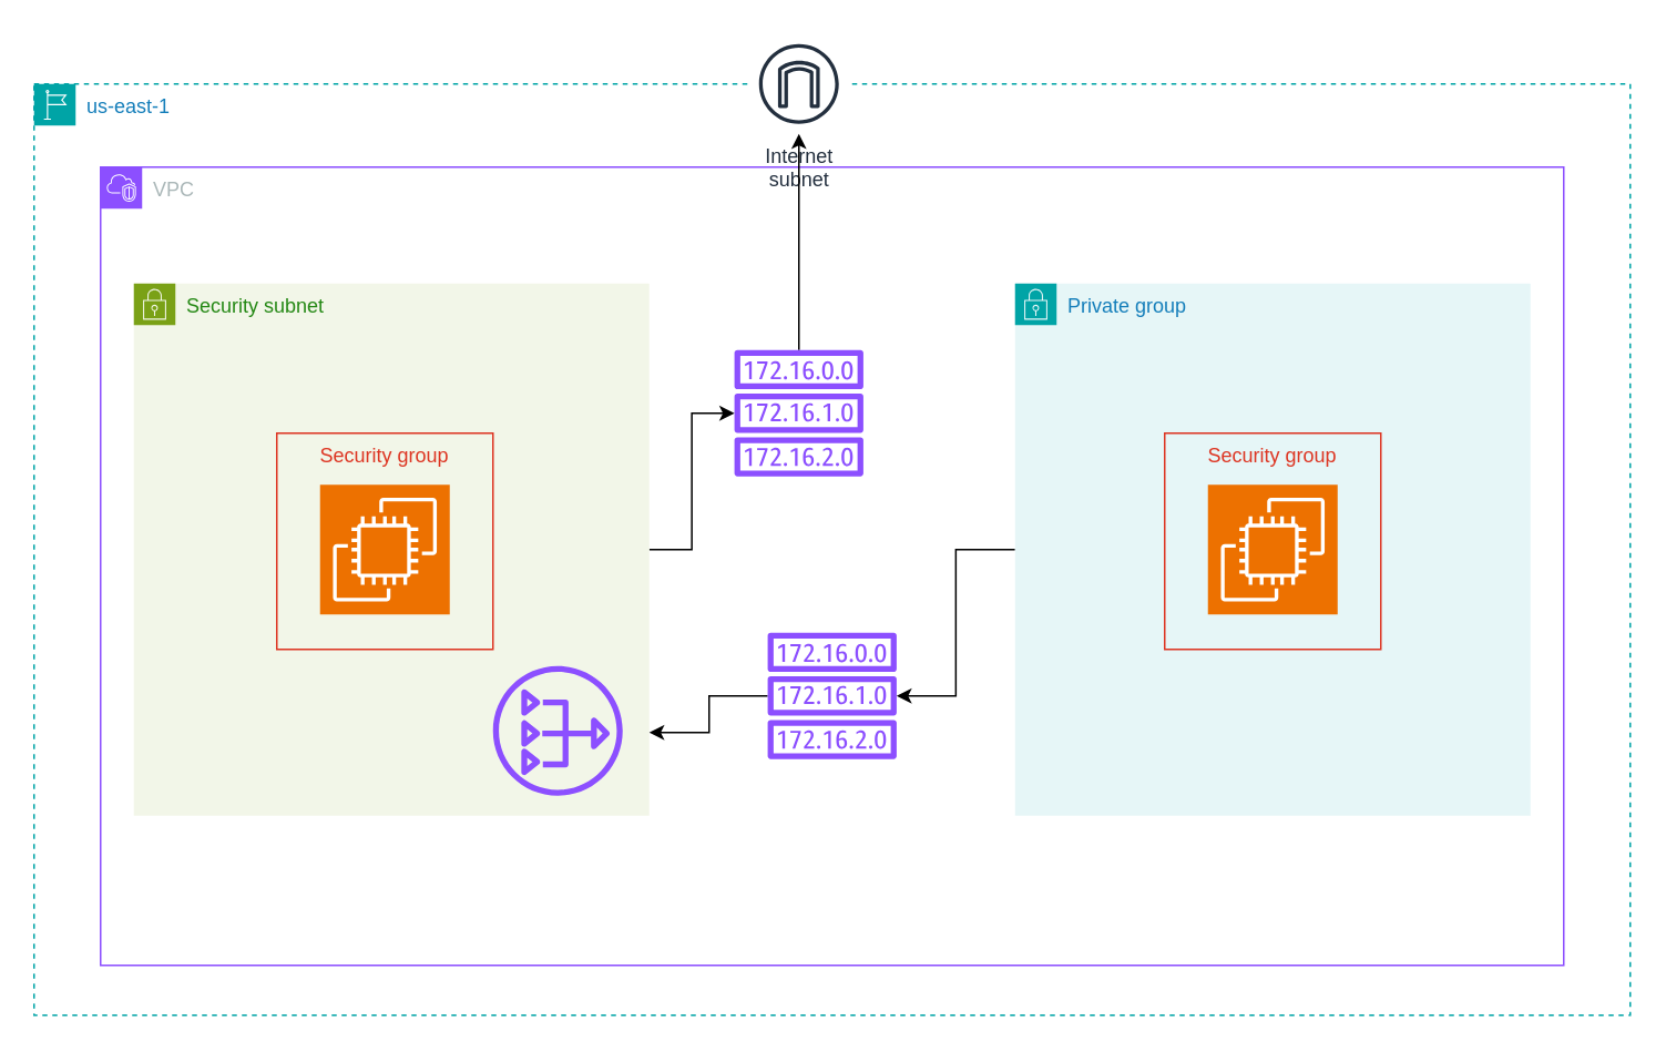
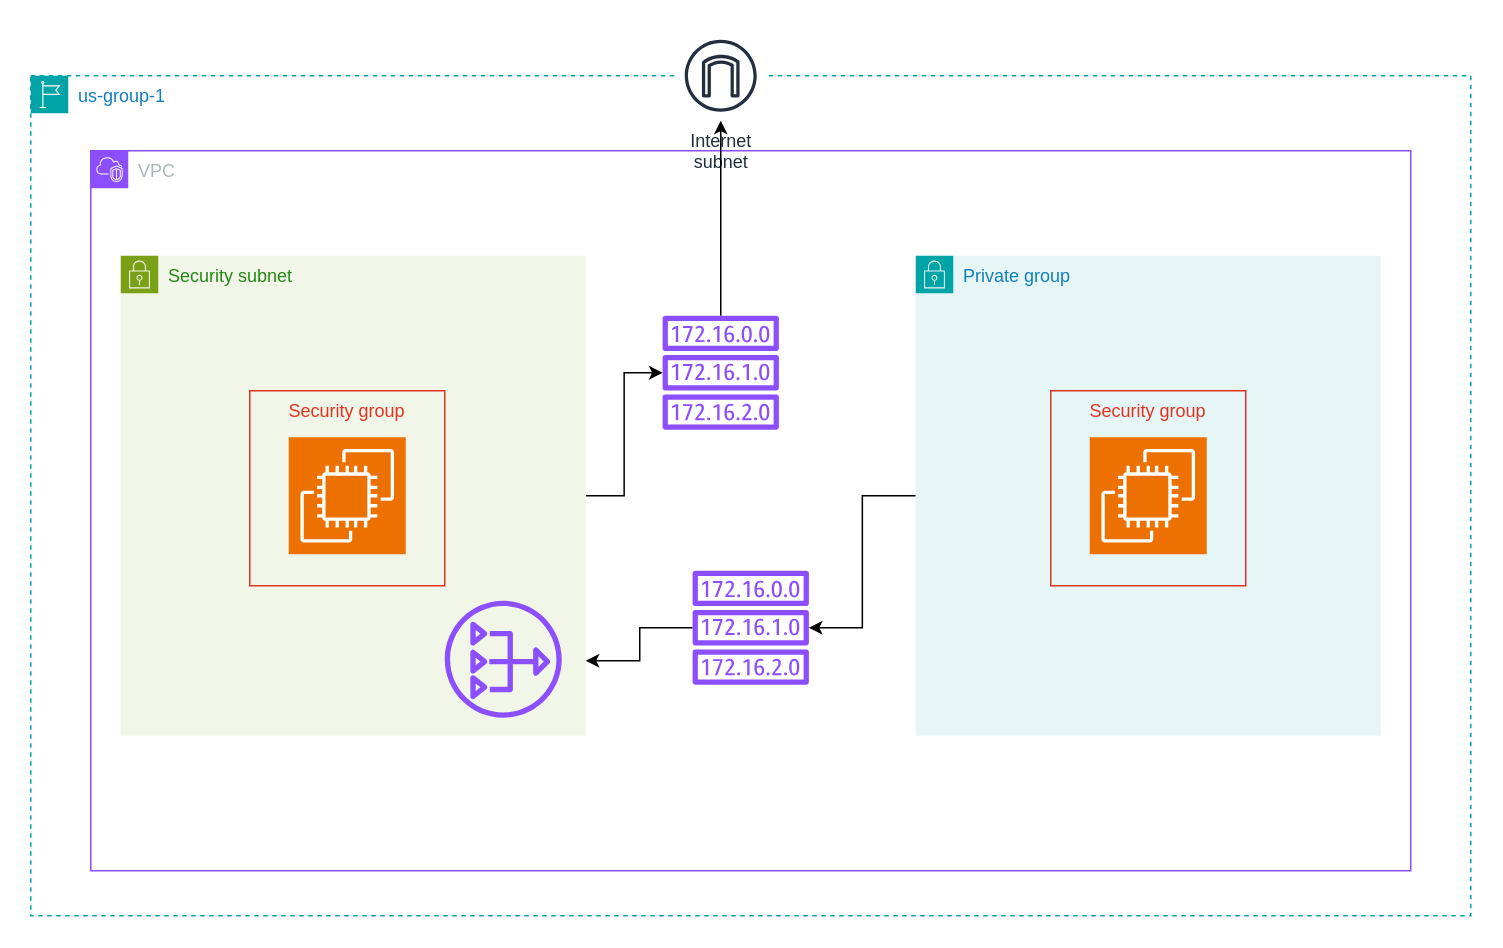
  <mxCell id="0" />
  <mxCell id="1" parent="0" />
- <mxCell id="2" value="us-east-1" style="points=[[0,0],[0.25,0],[0.5,0],[0.75,0],[1,0],[1,0.25],[1,0.5],[1,0.75],[1,1],[0.75,1],[0.5,1],[0.25,1],[0,1],[0,0.75],[0,0.5],[0,0.25]];outlineConnect=0;gradientColor=none;html=1;whiteSpace=wrap;fontSize=12;fontStyle=0;container=0;pointerEvents=0;collapsible=0;recursiveResize=0;shape=mxgraph.aws4.group;grIcon=mxgraph.aws4.group_region;strokeColor=#00A4A6;fillColor=none;verticalAlign=top;align=left;spacingLeft=30;fontColor=#147EBA;dashed=1;" vertex="1" parent="1"><mxGeometry x="20" y="50" width="960" height="560" as="geometry" /></mxCell>
+ <mxCell id="2" value="us-group-1" style="points=[[0,0],[0.25,0],[0.5,0],[0.75,0],[1,0],[1,0.25],[1,0.5],[1,0.75],[1,1],[0.75,1],[0.5,1],[0.25,1],[0,1],[0,0.75],[0,0.5],[0,0.25]];outlineConnect=0;gradientColor=none;html=1;whiteSpace=wrap;fontSize=12;fontStyle=0;container=0;pointerEvents=0;collapsible=0;recursiveResize=0;shape=mxgraph.aws4.group;grIcon=mxgraph.aws4.group_region;strokeColor=#00A4A6;fillColor=none;verticalAlign=top;align=left;spacingLeft=30;fontColor=#147EBA;dashed=1;" vertex="1" parent="1"><mxGeometry x="20" y="50" width="960" height="560" as="geometry" /></mxCell>
  <mxCell id="3" value="Internet&#10;subnet" style="sketch=0;outlineConnect=0;fontColor=#232F3E;gradientColor=none;strokeColor=#232F3E;fillColor=#ffffff;dashed=0;verticalLabelPosition=bottom;verticalAlign=top;align=center;html=1;fontSize=12;fontStyle=0;aspect=fixed;shape=mxgraph.aws4.resourceIcon;resIcon=mxgraph.aws4.internet_gateway;" vertex="1" parent="1"><mxGeometry x="450" y="20" width="60" height="60" as="geometry" /></mxCell>
  <mxCell id="4" value="VPC" style="points=[[0,0],[0.25,0],[0.5,0],[0.75,0],[1,0],[1,0.25],[1,0.5],[1,0.75],[1,1],[0.75,1],[0.5,1],[0.25,1],[0,1],[0,0.75],[0,0.5],[0,0.25]];outlineConnect=0;gradientColor=none;html=1;whiteSpace=wrap;fontSize=12;fontStyle=0;container=0;pointerEvents=0;collapsible=0;recursiveResize=0;shape=mxgraph.aws4.group;grIcon=mxgraph.aws4.group_vpc2;strokeColor=#8C4FFF;fillColor=none;verticalAlign=top;align=left;spacingLeft=30;fontColor=#AAB7B8;dashed=0;" vertex="1" parent="1"><mxGeometry x="60" y="100" width="880" height="480" as="geometry" /></mxCell>
  <mxCell id="5" style="edgeStyle=orthogonalEdgeStyle;rounded=0;orthogonalLoop=1;jettySize=auto;html=1;" edge="1" parent="1" source="6" target="3"><mxGeometry relative="1" as="geometry" /></mxCell>
  <mxCell id="6" value="" style="sketch=0;outlineConnect=0;fontColor=#232F3E;gradientColor=none;fillColor=#8C4FFF;strokeColor=none;dashed=0;verticalLabelPosition=bottom;verticalAlign=top;align=center;html=1;fontSize=12;fontStyle=0;aspect=fixed;pointerEvents=1;shape=mxgraph.aws4.route_table;" vertex="1" parent="1"><mxGeometry x="441" y="210" width="78" height="76" as="geometry" /></mxCell>
  <mxCell id="7" style="edgeStyle=orthogonalEdgeStyle;rounded=0;orthogonalLoop=1;jettySize=auto;html=1;" edge="1" parent="1" source="8" target="17"><mxGeometry relative="1" as="geometry" /></mxCell>
  <mxCell id="8" value="Private group" style="points=[[0,0],[0.25,0],[0.5,0],[0.75,0],[1,0],[1,0.25],[1,0.5],[1,0.75],[1,1],[0.75,1],[0.5,1],[0.25,1],[0,1],[0,0.75],[0,0.5],[0,0.25]];outlineConnect=0;gradientColor=none;html=1;whiteSpace=wrap;fontSize=12;fontStyle=0;container=1;pointerEvents=0;collapsible=0;recursiveResize=0;shape=mxgraph.aws4.group;grIcon=mxgraph.aws4.group_security_group;grStroke=0;strokeColor=#00A4A6;fillColor=#E6F6F7;verticalAlign=top;align=left;spacingLeft=30;fontColor=#147EBA;dashed=0;" vertex="1" parent="1"><mxGeometry x="610" y="170" width="310" height="320" as="geometry" /></mxCell>
  <mxCell id="9" value="Security group" style="fillColor=none;strokeColor=#DD3522;verticalAlign=top;fontStyle=0;fontColor=#DD3522;whiteSpace=wrap;html=1;" vertex="1" parent="8"><mxGeometry x="90" y="90" width="130" height="130" as="geometry" /></mxCell>
  <mxCell id="10" value="" style="sketch=0;points=[[0,0,0],[0.25,0,0],[0.5,0,0],[0.75,0,0],[1,0,0],[0,1,0],[0.25,1,0],[0.5,1,0],[0.75,1,0],[1,1,0],[0,0.25,0],[0,0.5,0],[0,0.75,0],[1,0.25,0],[1,0.5,0],[1,0.75,0]];outlineConnect=0;fontColor=#232F3E;fillColor=#ED7100;strokeColor=#ffffff;dashed=0;verticalLabelPosition=bottom;verticalAlign=top;align=center;html=1;fontSize=12;fontStyle=0;aspect=fixed;shape=mxgraph.aws4.resourceIcon;resIcon=mxgraph.aws4.ec2;" vertex="1" parent="8"><mxGeometry x="116" y="121" width="78" height="78" as="geometry" /></mxCell>
  <mxCell id="11" style="edgeStyle=orthogonalEdgeStyle;rounded=0;orthogonalLoop=1;jettySize=auto;html=1;" edge="1" parent="1" source="12" target="6"><mxGeometry relative="1" as="geometry" /></mxCell>
  <mxCell id="12" value="Security subnet" style="points=[[0,0],[0.25,0],[0.5,0],[0.75,0],[1,0],[1,0.25],[1,0.5],[1,0.75],[1,1],[0.75,1],[0.5,1],[0.25,1],[0,1],[0,0.75],[0,0.5],[0,0.25]];outlineConnect=0;gradientColor=none;html=1;whiteSpace=wrap;fontSize=12;fontStyle=0;container=1;pointerEvents=0;collapsible=0;recursiveResize=0;shape=mxgraph.aws4.group;grIcon=mxgraph.aws4.group_security_group;grStroke=0;strokeColor=#7AA116;fillColor=#F2F6E8;verticalAlign=top;align=left;spacingLeft=30;fontColor=#248814;dashed=0;" vertex="1" parent="1"><mxGeometry x="80" y="170" width="310" height="320" as="geometry" /></mxCell>
  <mxCell id="13" value="" style="sketch=0;outlineConnect=0;fontColor=#232F3E;gradientColor=none;fillColor=#8C4FFF;strokeColor=none;dashed=0;verticalLabelPosition=bottom;verticalAlign=top;align=center;html=1;fontSize=12;fontStyle=0;aspect=fixed;pointerEvents=1;shape=mxgraph.aws4.nat_gateway;" vertex="1" parent="12"><mxGeometry x="216" y="230" width="78" height="78" as="geometry" /></mxCell>
  <mxCell id="14" value="Security group" style="fillColor=none;strokeColor=#DD3522;verticalAlign=top;fontStyle=0;fontColor=#DD3522;whiteSpace=wrap;html=1;" vertex="1" parent="12"><mxGeometry x="86" y="90" width="130" height="130" as="geometry" /></mxCell>
  <mxCell id="15" value="" style="sketch=0;points=[[0,0,0],[0.25,0,0],[0.5,0,0],[0.75,0,0],[1,0,0],[0,1,0],[0.25,1,0],[0.5,1,0],[0.75,1,0],[1,1,0],[0,0.25,0],[0,0.5,0],[0,0.75,0],[1,0.25,0],[1,0.5,0],[1,0.75,0]];outlineConnect=0;fontColor=#232F3E;fillColor=#ED7100;strokeColor=#ffffff;dashed=0;verticalLabelPosition=bottom;verticalAlign=top;align=center;html=1;fontSize=12;fontStyle=0;aspect=fixed;shape=mxgraph.aws4.resourceIcon;resIcon=mxgraph.aws4.ec2;" vertex="1" parent="12"><mxGeometry x="112" y="121" width="78" height="78" as="geometry" /></mxCell>
  <mxCell id="16" style="edgeStyle=orthogonalEdgeStyle;rounded=0;orthogonalLoop=1;jettySize=auto;html=1;" edge="1" parent="1" source="17" target="12"><mxGeometry relative="1" as="geometry"><Array as="points"><mxPoint x="426" y="418" /><mxPoint x="426" y="440" /></Array></mxGeometry></mxCell>
  <mxCell id="17" value="" style="sketch=0;outlineConnect=0;fontColor=#232F3E;gradientColor=none;fillColor=#8C4FFF;strokeColor=none;dashed=0;verticalLabelPosition=bottom;verticalAlign=top;align=center;html=1;fontSize=12;fontStyle=0;aspect=fixed;pointerEvents=1;shape=mxgraph.aws4.route_table;" vertex="1" parent="1"><mxGeometry x="461" y="380" width="78" height="76" as="geometry" /></mxCell>
